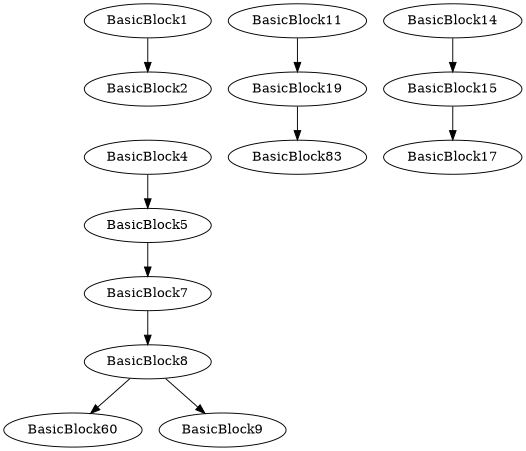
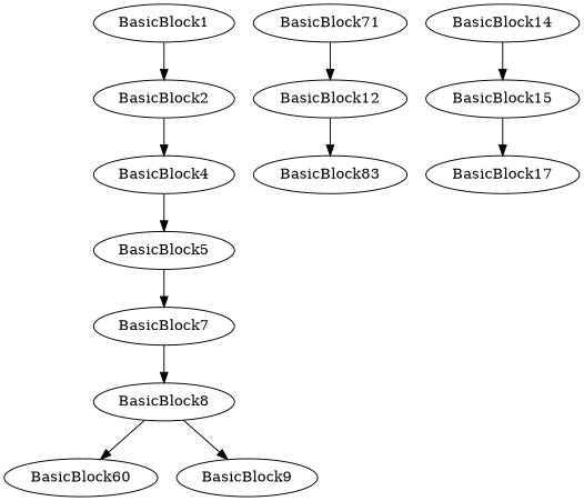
  digraph {
    BasicBlock7
    BasicBlock8
    n3 [label=BasicBlock60]
    BasicBlock9
    BasicBlock5
    BasicBlock2
    BasicBlock4
    BasicBlock1
-   BasicBlock11
-   BasicBlock12 [label=BasicBlock19]
+   BasicBlock11 [label=BasicBlock71]
+   BasicBlock12
    n11 [label=BasicBlock83]
    BasicBlock14
    BasicBlock15
    BasicBlock17
    BasicBlock7 -> BasicBlock8
    BasicBlock8 -> n3
    BasicBlock8 -> BasicBlock9
    BasicBlock5 -> BasicBlock7
+   BasicBlock2 -> BasicBlock4
    BasicBlock4 -> BasicBlock5
    BasicBlock1 -> BasicBlock2
    BasicBlock11 -> BasicBlock12
    BasicBlock12 -> n11
    BasicBlock14 -> BasicBlock15
    BasicBlock15 -> BasicBlock17
  }
